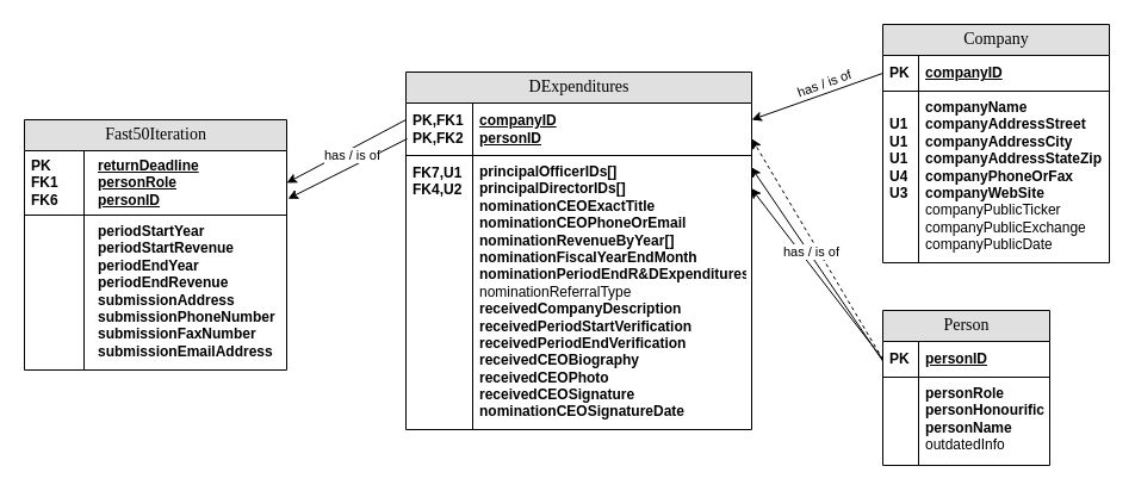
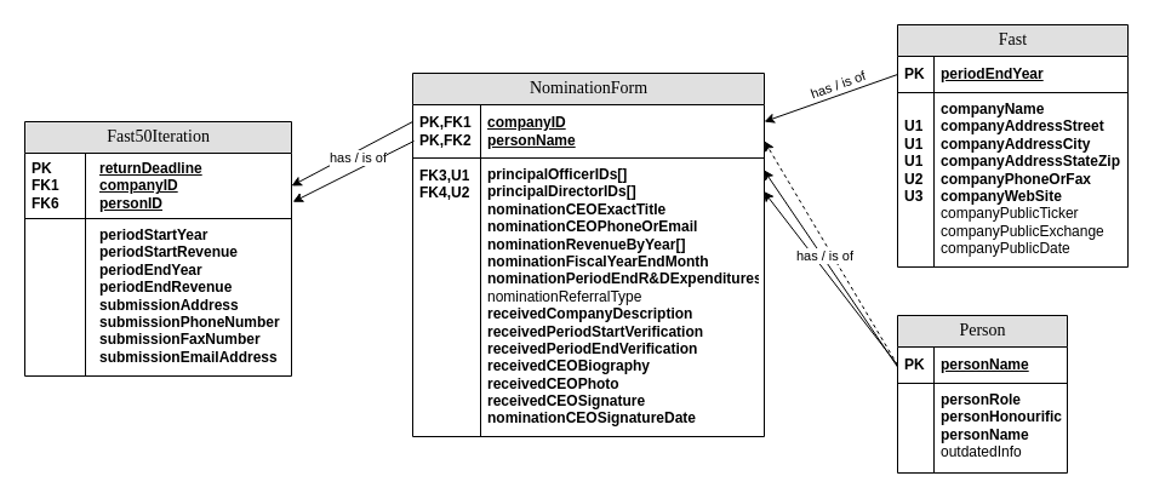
  <mxCell id="0" />
  <mxCell id="1" parent="0" />
- <mxCell id="2" value="DExpenditures" style="swimlane;html=1;fontStyle=0;childLayout=stackLayout;horizontal=1;startSize=26;fillColor=#e0e0e0;horizontalStack=0;resizeParent=1;resizeLast=0;collapsible=1;marginBottom=0;swimlaneFillColor=#ffffff;align=center;rounded=0;shadow=0;comic=0;labelBackgroundColor=none;strokeWidth=1;fontFamily=Verdana;fontSize=14" parent="1" vertex="1"><mxGeometry x="340" y="60" width="290" height="300" as="geometry" /></mxCell>
- <mxCell id="3" value="&lt;div&gt;companyID&lt;/div&gt;&lt;div&gt;personID&lt;br&gt;&lt;/div&gt;" style="shape=partialRectangle;top=0;left=0;right=0;bottom=1;html=1;align=left;verticalAlign=middle;fillColor=none;spacingLeft=60;spacingRight=4;whiteSpace=wrap;overflow=hidden;rotatable=0;points=[[0,0.5],[1,0.5]];portConstraint=eastwest;dropTarget=0;fontStyle=5;" parent="2" vertex="1"><mxGeometry y="26" width="290" height="44" as="geometry" /></mxCell>
+ <mxCell id="2" value="NominationForm" style="swimlane;html=1;fontStyle=0;childLayout=stackLayout;horizontal=1;startSize=26;fillColor=#e0e0e0;horizontalStack=0;resizeParent=1;resizeLast=0;collapsible=1;marginBottom=0;swimlaneFillColor=#ffffff;align=center;rounded=0;shadow=0;comic=0;labelBackgroundColor=none;strokeWidth=1;fontFamily=Verdana;fontSize=14" parent="1" vertex="1"><mxGeometry x="340" y="60" width="290" height="300" as="geometry" /></mxCell>
+ <mxCell id="3" value="&lt;div&gt;companyID&lt;/div&gt;&lt;div&gt;personName&lt;br&gt;&lt;/div&gt;" style="shape=partialRectangle;top=0;left=0;right=0;bottom=1;html=1;align=left;verticalAlign=middle;fillColor=none;spacingLeft=60;spacingRight=4;whiteSpace=wrap;overflow=hidden;rotatable=0;points=[[0,0.5],[1,0.5]];portConstraint=eastwest;dropTarget=0;fontStyle=5;" parent="2" vertex="1"><mxGeometry y="26" width="290" height="44" as="geometry" /></mxCell>
  <mxCell id="4" value="&lt;div&gt;PK,FK1&lt;/div&gt;&lt;div&gt;PK,FK2&lt;/div&gt;" style="shape=partialRectangle;fontStyle=1;top=0;left=0;bottom=0;html=1;fillColor=none;align=left;verticalAlign=middle;spacingLeft=4;spacingRight=4;whiteSpace=wrap;overflow=hidden;rotatable=0;points=[];portConstraint=eastwest;part=1;" parent="3" vertex="1" connectable="0"><mxGeometry width="56" height="44" as="geometry" /></mxCell>
  <mxCell id="5" value="&lt;div&gt;&lt;div&gt;&lt;div&gt;&lt;b&gt;principalOfficerIDs[]&lt;/b&gt;&lt;/div&gt;&lt;b&gt;principalDirectorIDs[]&lt;/b&gt;&lt;/div&gt;&lt;/div&gt;&lt;div&gt;&lt;b&gt;nominationCEOExactTitle&lt;/b&gt;&lt;/div&gt;&lt;div&gt;&lt;b&gt;nominationCEOPhoneOrEmail&lt;/b&gt;&lt;/div&gt;&lt;div&gt;&lt;b&gt;nominationRevenueByYear[]&lt;/b&gt;&lt;/div&gt;&lt;div&gt;&lt;b&gt;nominationFiscalYearEndMonth&lt;/b&gt;&lt;/div&gt;&lt;div&gt;&lt;b&gt;nominationPeriodEndR&amp;amp;DExpenditures&lt;/b&gt;&lt;/div&gt;&lt;div&gt;nominationReferralType&lt;/div&gt;&lt;div&gt;&lt;b&gt;receivedCompanyDescription&lt;/b&gt;&lt;/div&gt;&lt;div&gt;&lt;b&gt;receivedPeriodStartVerification&lt;/b&gt;&lt;/div&gt;&lt;div&gt;&lt;b&gt;receivedPeriodEndVerification&lt;/b&gt;&lt;/div&gt;&lt;div&gt;&lt;b&gt;receivedCEOBiography&lt;/b&gt;&lt;/div&gt;&lt;div&gt;&lt;b&gt;receivedCEOPhoto&lt;/b&gt;&lt;/div&gt;&lt;div&gt;&lt;b&gt;receivedCEOSignature&lt;/b&gt;&lt;/div&gt;&lt;div&gt;&lt;b&gt;nominationCEOSignatureDate&lt;/b&gt;&lt;br&gt;&lt;/div&gt;" style="shape=partialRectangle;top=0;left=0;right=0;bottom=0;html=1;align=left;verticalAlign=top;fillColor=none;spacingLeft=60;spacingRight=4;whiteSpace=wrap;overflow=hidden;rotatable=0;points=[[0,0.5],[1,0.5]];portConstraint=eastwest;dropTarget=0;" parent="2" vertex="1"><mxGeometry y="70" width="290" height="230" as="geometry" /></mxCell>
- <mxCell id="6" value="&lt;div&gt;&lt;div&gt;&lt;b&gt;FK7,U1&lt;/b&gt;&lt;/div&gt;&lt;div&gt;&lt;b&gt;FK4,U2&lt;br&gt;&lt;/b&gt;&lt;/div&gt;&lt;/div&gt;" style="shape=partialRectangle;top=0;left=0;bottom=0;html=1;fillColor=none;align=left;verticalAlign=top;spacingLeft=4;spacingRight=4;whiteSpace=wrap;overflow=hidden;rotatable=0;points=[];portConstraint=eastwest;part=1;" parent="1" vertex="1" connectable="0"><mxGeometry x="340" y="131" width="56" height="229" as="geometry" /></mxCell>
+ <mxCell id="6" value="&lt;div&gt;&lt;div&gt;&lt;b&gt;FK3,U1&lt;/b&gt;&lt;/div&gt;&lt;div&gt;&lt;b&gt;FK4,U2&lt;br&gt;&lt;/b&gt;&lt;/div&gt;&lt;/div&gt;" style="shape=partialRectangle;top=0;left=0;bottom=0;html=1;fillColor=none;align=left;verticalAlign=top;spacingLeft=4;spacingRight=4;whiteSpace=wrap;overflow=hidden;rotatable=0;points=[];portConstraint=eastwest;part=1;" parent="1" vertex="1" connectable="0"><mxGeometry x="340" y="131" width="56" height="229" as="geometry" /></mxCell>
  <mxCell id="7" value="Fast50Iteration" style="swimlane;html=1;fontStyle=0;childLayout=stackLayout;horizontal=1;startSize=26;fillColor=#e0e0e0;horizontalStack=0;resizeParent=1;resizeLast=0;collapsible=1;marginBottom=0;swimlaneFillColor=#ffffff;align=center;rounded=0;shadow=0;comic=0;labelBackgroundColor=none;strokeWidth=1;fontFamily=Verdana;fontSize=14" parent="1" vertex="1"><mxGeometry x="20" y="100" width="220" height="210" as="geometry" /></mxCell>
- <mxCell id="8" value="&lt;div&gt;returnDeadline&lt;/div&gt;&lt;div&gt;personRole&lt;/div&gt;&lt;div&gt;personID&lt;br&gt;&lt;/div&gt;" style="shape=partialRectangle;top=0;left=0;right=0;bottom=1;html=1;align=left;verticalAlign=middle;fillColor=none;spacingLeft=60;spacingRight=4;whiteSpace=wrap;overflow=hidden;rotatable=0;points=[[0,0.5],[1,0.5]];portConstraint=eastwest;dropTarget=0;fontStyle=5;" parent="7" vertex="1"><mxGeometry y="26" width="220" height="54" as="geometry" /></mxCell>
+ <mxCell id="8" value="&lt;div&gt;returnDeadline&lt;/div&gt;&lt;div&gt;companyID&lt;/div&gt;&lt;div&gt;personID&lt;br&gt;&lt;/div&gt;" style="shape=partialRectangle;top=0;left=0;right=0;bottom=1;html=1;align=left;verticalAlign=middle;fillColor=none;spacingLeft=60;spacingRight=4;whiteSpace=wrap;overflow=hidden;rotatable=0;points=[[0,0.5],[1,0.5]];portConstraint=eastwest;dropTarget=0;fontStyle=5;" parent="7" vertex="1"><mxGeometry y="26" width="220" height="54" as="geometry" /></mxCell>
  <mxCell id="9" value="&lt;div&gt;PK&lt;/div&gt;&lt;div&gt;FK1&lt;/div&gt;&lt;div&gt;FK6&lt;/div&gt;" style="shape=partialRectangle;fontStyle=1;top=0;left=0;bottom=0;html=1;fillColor=none;align=left;verticalAlign=middle;spacingLeft=4;spacingRight=4;whiteSpace=wrap;overflow=hidden;rotatable=0;points=[];portConstraint=eastwest;part=1;" parent="8" vertex="1" connectable="0"><mxGeometry width="50" height="54" as="geometry" /></mxCell>
  <mxCell id="10" value="&lt;div&gt;&lt;b&gt;periodStartYear&lt;/b&gt;&lt;/div&gt;&lt;div&gt;&lt;b&gt;periodStartRevenue&lt;br&gt;&lt;/b&gt;&lt;/div&gt;&lt;div&gt;&lt;b&gt;periodEndYear&lt;/b&gt;&lt;/div&gt;&lt;div&gt;&lt;b&gt;periodEndRevenue&lt;br&gt;&lt;/b&gt;&lt;/div&gt;&lt;div&gt;&lt;b&gt;submissionAddress&lt;br&gt;&lt;/b&gt;&lt;/div&gt;&lt;div&gt;&lt;b&gt;submissionPhoneNumber&lt;/b&gt;&lt;/div&gt;&lt;div&gt;&lt;b&gt;submissionFaxNumber&lt;/b&gt;&lt;/div&gt;&lt;div&gt;&lt;b&gt;submissionEmailAddress&lt;br&gt;&lt;/b&gt;&lt;/div&gt;" style="shape=partialRectangle;top=0;left=0;right=0;bottom=0;html=1;align=left;verticalAlign=top;fillColor=none;spacingLeft=60;spacingRight=4;whiteSpace=wrap;overflow=hidden;rotatable=0;points=[[0,0.5],[1,0.5]];portConstraint=eastwest;dropTarget=0;" parent="7" vertex="1"><mxGeometry y="80" width="220" height="130" as="geometry" /></mxCell>
  <mxCell id="11" value="" style="shape=partialRectangle;top=0;left=0;bottom=0;html=1;fillColor=none;align=left;verticalAlign=top;spacingLeft=4;spacingRight=4;whiteSpace=wrap;overflow=hidden;rotatable=0;points=[];portConstraint=eastwest;part=1;" parent="1" vertex="1" connectable="0"><mxGeometry x="20" y="180" width="50" height="130" as="geometry" /></mxCell>
- <mxCell id="12" value="Company" style="swimlane;html=1;fontStyle=0;childLayout=stackLayout;horizontal=1;startSize=26;fillColor=#e0e0e0;horizontalStack=0;resizeParent=1;resizeLast=0;collapsible=1;marginBottom=0;swimlaneFillColor=#ffffff;align=center;rounded=0;shadow=0;comic=0;labelBackgroundColor=none;strokeWidth=1;fontFamily=Verdana;fontSize=14;swimlaneLine=1;" parent="1" vertex="1"><mxGeometry x="740" y="20" width="190" height="200" as="geometry" /></mxCell>
- <mxCell id="13" value="companyID" style="shape=partialRectangle;top=0;left=0;right=0;bottom=1;html=1;align=left;verticalAlign=middle;fillColor=none;spacingLeft=34;spacingRight=4;whiteSpace=wrap;overflow=hidden;rotatable=0;points=[[0,0.5],[1,0.5]];portConstraint=eastwest;dropTarget=0;fontStyle=5;" parent="12" vertex="1"><mxGeometry y="26" width="190" height="30" as="geometry" /></mxCell>
+ <mxCell id="12" value="Fast" style="swimlane;html=1;fontStyle=0;childLayout=stackLayout;horizontal=1;startSize=26;fillColor=#e0e0e0;horizontalStack=0;resizeParent=1;resizeLast=0;collapsible=1;marginBottom=0;swimlaneFillColor=#ffffff;align=center;rounded=0;shadow=0;comic=0;labelBackgroundColor=none;strokeWidth=1;fontFamily=Verdana;fontSize=14;swimlaneLine=1;" parent="1" vertex="1"><mxGeometry x="740" y="20" width="190" height="200" as="geometry" /></mxCell>
+ <mxCell id="13" value="periodEndYear" style="shape=partialRectangle;top=0;left=0;right=0;bottom=1;html=1;align=left;verticalAlign=middle;fillColor=none;spacingLeft=34;spacingRight=4;whiteSpace=wrap;overflow=hidden;rotatable=0;points=[[0,0.5],[1,0.5]];portConstraint=eastwest;dropTarget=0;fontStyle=5;" parent="12" vertex="1"><mxGeometry y="26" width="190" height="30" as="geometry" /></mxCell>
  <mxCell id="14" value="&lt;b&gt;PK&lt;/b&gt;" style="shape=partialRectangle;top=0;left=0;bottom=0;html=1;fillColor=none;align=left;verticalAlign=middle;spacingLeft=4;spacingRight=4;whiteSpace=wrap;overflow=hidden;rotatable=0;points=[];portConstraint=eastwest;part=1;" parent="13" vertex="1" connectable="0"><mxGeometry width="30" height="30" as="geometry" /></mxCell>
  <mxCell id="15" value="&lt;div&gt;&lt;b&gt;companyName&lt;/b&gt;&lt;/div&gt;&lt;div&gt;&lt;b&gt;companyAddressStreet&lt;/b&gt;&lt;/div&gt;&lt;div&gt;&lt;b&gt;companyAddressCity&lt;/b&gt;&lt;/div&gt;&lt;div&gt;&lt;b&gt;companyAddressStateZip&lt;/b&gt;&lt;/div&gt;&lt;div&gt;&lt;b&gt;companyPhoneOrFax&lt;/b&gt;&lt;/div&gt;&lt;div&gt;&lt;b&gt;companyWebSite&lt;/b&gt;&lt;/div&gt;&lt;div&gt;companyPublicTicker&lt;/div&gt;&lt;div&gt;companyPublicExchange&lt;/div&gt;&lt;div&gt;companyPublicDate&lt;/div&gt;" style="shape=partialRectangle;top=0;left=0;right=0;bottom=0;html=1;align=left;verticalAlign=top;fillColor=none;spacingLeft=34;spacingRight=4;whiteSpace=wrap;overflow=hidden;rotatable=0;points=[[0,0.5],[1,0.5]];portConstraint=eastwest;dropTarget=0;" parent="12" vertex="1"><mxGeometry y="56" width="190" height="144" as="geometry" /></mxCell>
- <mxCell id="16" value="&lt;div&gt;&lt;b&gt;&lt;br&gt;&lt;/b&gt;&lt;/div&gt;&lt;div&gt;&lt;b&gt;U1&lt;br&gt;&lt;/b&gt;&lt;/div&gt;&lt;div&gt;&lt;b&gt;U1&lt;br&gt;&lt;/b&gt;&lt;/div&gt;&lt;div&gt;&lt;b&gt;U1&lt;br&gt;&lt;/b&gt;&lt;/div&gt;&lt;div&gt;&lt;b&gt;U4&lt;br&gt;&lt;/b&gt;&lt;/div&gt;&lt;div&gt;&lt;b&gt;U3&lt;br&gt;&lt;/b&gt;&lt;/div&gt;" style="shape=partialRectangle;top=0;left=0;bottom=0;html=1;fillColor=none;align=left;verticalAlign=top;spacingLeft=4;spacingRight=4;whiteSpace=wrap;overflow=hidden;rotatable=0;points=[];portConstraint=eastwest;part=1;" parent="15" vertex="1" connectable="0"><mxGeometry width="30" height="144" as="geometry" /></mxCell>
+ <mxCell id="16" value="&lt;div&gt;&lt;b&gt;&lt;br&gt;&lt;/b&gt;&lt;/div&gt;&lt;div&gt;&lt;b&gt;U1&lt;br&gt;&lt;/b&gt;&lt;/div&gt;&lt;div&gt;&lt;b&gt;U1&lt;br&gt;&lt;/b&gt;&lt;/div&gt;&lt;div&gt;&lt;b&gt;U1&lt;br&gt;&lt;/b&gt;&lt;/div&gt;&lt;div&gt;&lt;b&gt;U2&lt;br&gt;&lt;/b&gt;&lt;/div&gt;&lt;div&gt;&lt;b&gt;U3&lt;br&gt;&lt;/b&gt;&lt;/div&gt;" style="shape=partialRectangle;top=0;left=0;bottom=0;html=1;fillColor=none;align=left;verticalAlign=top;spacingLeft=4;spacingRight=4;whiteSpace=wrap;overflow=hidden;rotatable=0;points=[];portConstraint=eastwest;part=1;" parent="15" vertex="1" connectable="0"><mxGeometry width="30" height="144" as="geometry" /></mxCell>
  <mxCell id="17" value="Person" style="swimlane;html=1;fontStyle=0;childLayout=stackLayout;horizontal=1;startSize=26;fillColor=#e0e0e0;horizontalStack=0;resizeParent=1;resizeLast=0;collapsible=1;marginBottom=0;swimlaneFillColor=#ffffff;align=center;rounded=0;shadow=0;comic=0;labelBackgroundColor=none;strokeWidth=1;fontFamily=Verdana;fontSize=14;swimlaneLine=1;" parent="1" vertex="1"><mxGeometry x="740" y="260" width="140" height="130" as="geometry" /></mxCell>
- <mxCell id="18" value="personID" style="shape=partialRectangle;top=0;left=0;right=0;bottom=1;html=1;align=left;verticalAlign=middle;fillColor=none;spacingLeft=34;spacingRight=4;whiteSpace=wrap;overflow=hidden;rotatable=0;points=[[0,0.5],[1,0.5]];portConstraint=eastwest;dropTarget=0;fontStyle=5;" parent="17" vertex="1"><mxGeometry y="26" width="140" height="30" as="geometry" /></mxCell>
+ <mxCell id="18" value="personName" style="shape=partialRectangle;top=0;left=0;right=0;bottom=1;html=1;align=left;verticalAlign=middle;fillColor=none;spacingLeft=34;spacingRight=4;whiteSpace=wrap;overflow=hidden;rotatable=0;points=[[0,0.5],[1,0.5]];portConstraint=eastwest;dropTarget=0;fontStyle=5;" parent="17" vertex="1"><mxGeometry y="26" width="140" height="30" as="geometry" /></mxCell>
  <mxCell id="19" value="&lt;b&gt;PK&lt;/b&gt;" style="shape=partialRectangle;top=0;left=0;bottom=0;html=1;fillColor=none;align=left;verticalAlign=middle;spacingLeft=4;spacingRight=4;whiteSpace=wrap;overflow=hidden;rotatable=0;points=[];portConstraint=eastwest;part=1;" parent="18" vertex="1" connectable="0"><mxGeometry width="30" height="30" as="geometry" /></mxCell>
  <mxCell id="20" value="&lt;div&gt;&lt;b&gt;personRole&lt;/b&gt;&lt;/div&gt;&lt;div&gt;&lt;b&gt;personHonourific&lt;/b&gt;&lt;/div&gt;&lt;div&gt;&lt;b&gt;personName&lt;/b&gt;&lt;/div&gt;&lt;div&gt;outdatedInfo&lt;br&gt;&lt;/div&gt;" style="shape=partialRectangle;top=0;left=0;right=0;bottom=0;html=1;align=left;verticalAlign=top;fillColor=none;spacingLeft=34;spacingRight=4;whiteSpace=wrap;overflow=hidden;rotatable=0;points=[[0,0.5],[1,0.5]];portConstraint=eastwest;dropTarget=0;" parent="17" vertex="1"><mxGeometry y="56" width="140" height="74" as="geometry" /></mxCell>
  <mxCell id="21" value="" style="shape=partialRectangle;top=0;left=0;bottom=0;html=1;fillColor=none;align=left;verticalAlign=top;spacingLeft=4;spacingRight=4;whiteSpace=wrap;overflow=hidden;rotatable=0;points=[];portConstraint=eastwest;part=1;" parent="20" vertex="1" connectable="0"><mxGeometry width="30" height="74" as="geometry" /></mxCell>
  <mxCell id="22" style="rounded=0;orthogonalLoop=1;jettySize=auto;html=1;entryX=1;entryY=0.5;entryDx=0;entryDy=0;" parent="1" target="8" edge="1"><mxGeometry relative="1" as="geometry"><mxPoint x="340" y="100" as="sourcePoint" /></mxGeometry></mxCell>
  <mxCell id="23" style="rounded=0;orthogonalLoop=1;jettySize=auto;html=1;entryX=1.005;entryY=0.746;entryDx=0;entryDy=0;exitX=-0.006;exitY=0.326;exitDx=0;exitDy=0;exitPerimeter=0;entryPerimeter=0;" parent="1" target="8" edge="1"><mxGeometry relative="1" as="geometry"><mxPoint x="341" y="116" as="sourcePoint" /><mxPoint x="243" y="166" as="targetPoint" /></mxGeometry></mxCell>
  <mxCell id="24" style="edgeStyle=none;rounded=0;orthogonalLoop=1;jettySize=auto;html=1;exitX=0;exitY=0.5;exitDx=0;exitDy=0;" parent="1" source="13" edge="1"><mxGeometry relative="1" as="geometry"><mxPoint x="630" y="100" as="targetPoint" /></mxGeometry></mxCell>
  <mxCell id="25" style="edgeStyle=none;rounded=0;orthogonalLoop=1;jettySize=auto;html=1;exitX=0;exitY=0.5;exitDx=0;exitDy=0;entryX=1;entryY=0.679;entryDx=0;entryDy=0;entryPerimeter=0;dashed=1;" parent="1" source="18" target="3" edge="1"><mxGeometry relative="1" as="geometry"><mxPoint x="630" y="110" as="targetPoint" /></mxGeometry></mxCell>
  <mxCell id="26" style="edgeStyle=none;rounded=0;orthogonalLoop=1;jettySize=auto;html=1;exitX=0;exitY=0.5;exitDx=0;exitDy=0;entryX=0.998;entryY=0.042;entryDx=0;entryDy=0;entryPerimeter=0;" parent="1" target="5" edge="1"><mxGeometry relative="1" as="geometry"><mxPoint x="740" y="302.5" as="sourcePoint" /><mxPoint x="630" y="150" as="targetPoint" /></mxGeometry></mxCell>
  <mxCell id="27" style="edgeStyle=none;rounded=0;orthogonalLoop=1;jettySize=auto;html=1;exitX=0;exitY=0.5;exitDx=0;exitDy=0;entryX=0.998;entryY=0.119;entryDx=0;entryDy=0;entryPerimeter=0;" parent="1" source="18" target="5" edge="1"><mxGeometry relative="1" as="geometry"><mxPoint x="729" y="339.5" as="sourcePoint" /><mxPoint x="630" y="160" as="targetPoint" /></mxGeometry></mxCell>
  <mxCell id="28" value="has / is of" style="edgeLabel;html=1;align=center;verticalAlign=middle;resizable=0;points=[];rotation=0;" parent="1" vertex="1" connectable="0"><mxGeometry x="293.926" y="150.001" as="geometry"><mxPoint x="1" y="-21" as="offset" /></mxGeometry></mxCell>
  <mxCell id="29" value="has / is of" style="edgeLabel;html=1;align=center;verticalAlign=middle;resizable=0;points=[];rotation=-20;" parent="1" vertex="1" connectable="0"><mxGeometry x="689.996" y="70.001" as="geometry" /></mxCell>
  <mxCell id="30" value="has / is of" style="edgeLabel;html=1;align=center;verticalAlign=middle;resizable=0;points=[];rotation=0;" parent="1" vertex="1" connectable="0"><mxGeometry x="679.996" y="210.001" as="geometry" /></mxCell>
